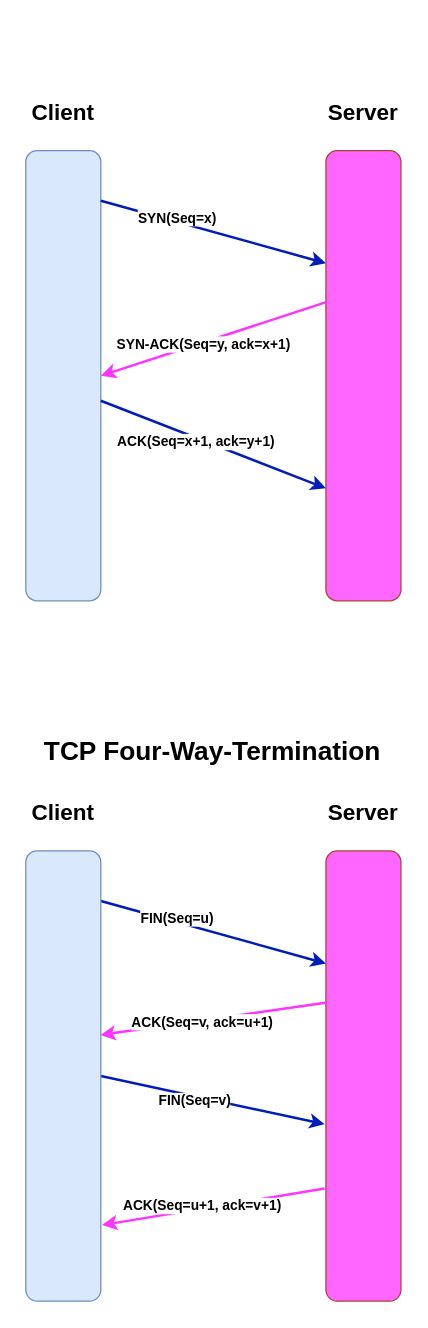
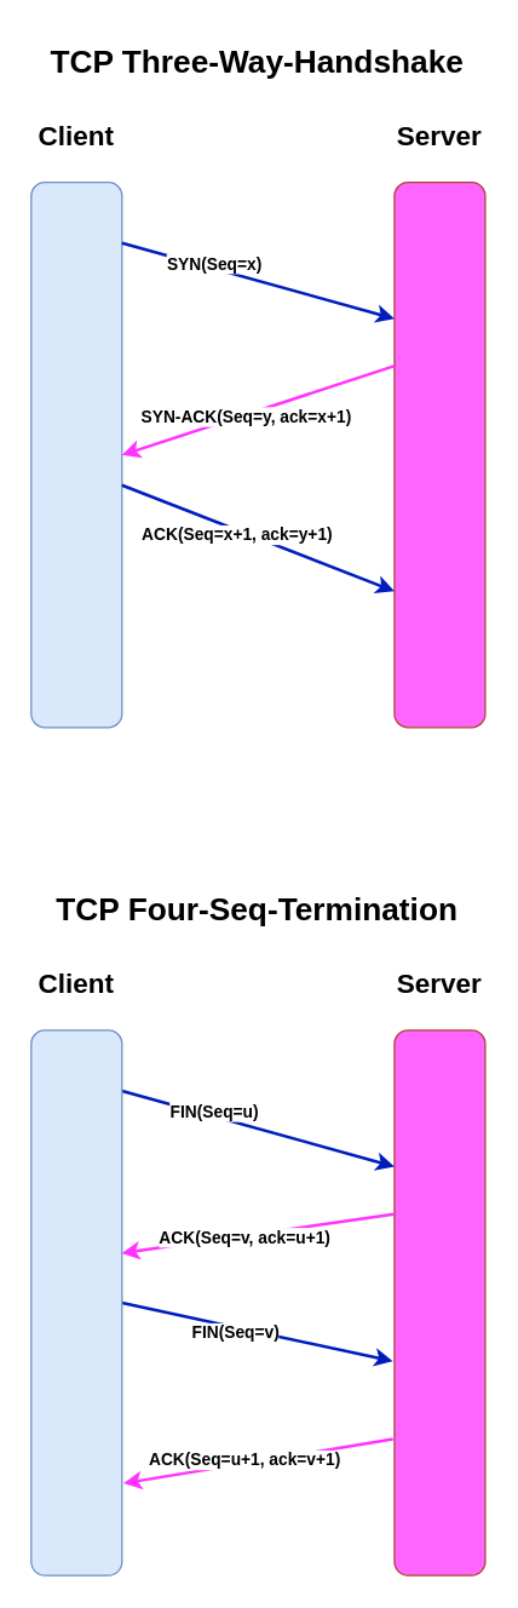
  <mxCell id="0" />
  <mxCell id="1" parent="0" />
  <mxCell id="2" value="" style="group" parent="1" vertex="1" connectable="0"><mxGeometry x="20" y="60" width="60" height="420" as="geometry" /></mxCell>
  <mxCell id="3" value="" style="rounded=1;whiteSpace=wrap;html=1;fillColor=#DAE8FC;strokeColor=#6c8ebf;" parent="2" vertex="1"><mxGeometry y="60" width="60" height="360" as="geometry" /></mxCell>
  <mxCell id="4" value="&lt;b&gt;Client&lt;/b&gt;" style="whiteSpace=wrap;html=1;rounded=1;fontSize=18;strokeColor=none;fillColor=none;" parent="2" vertex="1"><mxGeometry width="60" height="60" as="geometry" /></mxCell>
  <mxCell id="5" value="" style="group" parent="1" vertex="1" connectable="0"><mxGeometry x="260" y="60" width="60" height="420" as="geometry" /></mxCell>
  <mxCell id="6" value="" style="rounded=1;whiteSpace=wrap;html=1;fillColor=#FF66FF;strokeColor=#ae4132;" parent="5" vertex="1"><mxGeometry y="60" width="60" height="360" as="geometry" /></mxCell>
  <mxCell id="7" value="&lt;b&gt;Server&lt;/b&gt;" style="whiteSpace=wrap;html=1;rounded=1;fontSize=18;strokeColor=none;fillColor=none;" parent="5" vertex="1"><mxGeometry width="60" height="60" as="geometry" /></mxCell>
  <mxCell id="8" value="" style="edgeStyle=none;orthogonalLoop=1;jettySize=auto;html=1;rounded=0;strokeWidth=2;fillColor=#0050ef;strokeColor=#001DBC;entryX=0;entryY=0.25;entryDx=0;entryDy=0;" parent="1" target="6" edge="1"><mxGeometry width="80" relative="1" as="geometry"><mxPoint x="80" y="160" as="sourcePoint" /><mxPoint x="260" y="200" as="targetPoint" /><Array as="points" /></mxGeometry></mxCell>
  <mxCell id="9" value="&lt;b&gt;SYN(Seq=x)&lt;/b&gt;" style="edgeLabel;html=1;align=center;verticalAlign=middle;resizable=0;points=[];" parent="8" vertex="1" connectable="0"><mxGeometry x="-0.33" y="3" relative="1" as="geometry"><mxPoint x="-1" as="offset" /></mxGeometry></mxCell>
  <mxCell id="10" value="" style="edgeStyle=none;orthogonalLoop=1;jettySize=auto;html=1;rounded=0;entryX=1;entryY=0.5;entryDx=0;entryDy=0;strokeColor=#FF33FF;strokeWidth=2;exitX=-0.006;exitY=0.337;exitDx=0;exitDy=0;exitPerimeter=0;" parent="1" source="6" target="3" edge="1"><mxGeometry width="80" relative="1" as="geometry"><mxPoint x="258" y="250" as="sourcePoint" /><mxPoint x="390" y="260" as="targetPoint" /><Array as="points" /></mxGeometry></mxCell>
  <mxCell id="11" value="&lt;b&gt;SYN-ACK(Seq=y, ack=x+1)&lt;/b&gt;" style="edgeLabel;html=1;align=center;verticalAlign=middle;resizable=0;points=[];" parent="10" vertex="1" connectable="0"><mxGeometry x="0.101" y="1" relative="1" as="geometry"><mxPoint as="offset" /></mxGeometry></mxCell>
  <mxCell id="12" value="" style="edgeStyle=none;orthogonalLoop=1;jettySize=auto;html=1;rounded=0;entryX=0;entryY=0.75;entryDx=0;entryDy=0;fillColor=#0050ef;strokeColor=#001DBC;strokeWidth=2;" parent="1" target="6" edge="1"><mxGeometry width="80" relative="1" as="geometry"><mxPoint x="80" y="320" as="sourcePoint" /><mxPoint x="390" y="260" as="targetPoint" /><Array as="points" /></mxGeometry></mxCell>
  <mxCell id="13" value="&lt;b&gt;ACK(Seq=x+1, ack=y+1)&lt;/b&gt;" style="edgeLabel;html=1;align=center;verticalAlign=middle;resizable=0;points=[];" parent="12" vertex="1" connectable="0"><mxGeometry x="-0.155" y="-3" relative="1" as="geometry"><mxPoint as="offset" /></mxGeometry></mxCell>
+ <mxCell id="14" value="TCP Three-Way-Handshake" style="text;html=1;align=center;verticalAlign=middle;resizable=0;points=[];autosize=1;strokeColor=none;fillColor=none;fontSize=21;fontStyle=1" parent="1" vertex="1"><mxGeometry x="24" y="20" width="290" height="40" as="geometry" /></mxCell>
  <mxCell id="15" value="" style="group" parent="1" vertex="1" connectable="0"><mxGeometry x="260" y="620" width="60" height="420" as="geometry" /></mxCell>
  <mxCell id="16" value="" style="rounded=1;whiteSpace=wrap;html=1;fillColor=#FF66FF;strokeColor=#ae4132;" parent="15" vertex="1"><mxGeometry y="60" width="60" height="360" as="geometry" /></mxCell>
  <mxCell id="17" value="&lt;b&gt;Server&lt;/b&gt;" style="whiteSpace=wrap;html=1;rounded=1;fontSize=18;strokeColor=none;fillColor=none;" parent="15" vertex="1"><mxGeometry width="60" height="60" as="geometry" /></mxCell>
  <mxCell id="18" value="" style="edgeStyle=none;orthogonalLoop=1;jettySize=auto;html=1;rounded=0;strokeWidth=2;fillColor=#0050ef;strokeColor=#001DBC;entryX=0;entryY=0.25;entryDx=0;entryDy=0;" parent="1" target="16" edge="1"><mxGeometry width="80" relative="1" as="geometry"><mxPoint x="80" y="720" as="sourcePoint" /><mxPoint x="260" y="760" as="targetPoint" /><Array as="points" /></mxGeometry></mxCell>
  <mxCell id="19" value="&lt;b&gt;FIN(Seq=u)&lt;/b&gt;" style="edgeLabel;html=1;align=center;verticalAlign=middle;resizable=0;points=[];" parent="18" vertex="1" connectable="0"><mxGeometry x="-0.33" y="3" relative="1" as="geometry"><mxPoint x="-1" as="offset" /></mxGeometry></mxCell>
  <mxCell id="20" value="" style="edgeStyle=none;orthogonalLoop=1;jettySize=auto;html=1;rounded=0;strokeColor=#FF33FF;strokeWidth=2;exitX=-0.006;exitY=0.337;exitDx=0;exitDy=0;exitPerimeter=0;entryX=0.994;entryY=0.409;entryDx=0;entryDy=0;entryPerimeter=0;" parent="1" source="16" target="28" edge="1"><mxGeometry width="80" relative="1" as="geometry"><mxPoint x="258" y="810" as="sourcePoint" /><mxPoint x="86" y="820" as="targetPoint" /><Array as="points" /></mxGeometry></mxCell>
  <mxCell id="21" value="&lt;b&gt;ACK(Seq=v, ack=u+1)&lt;/b&gt;" style="edgeLabel;html=1;align=center;verticalAlign=middle;resizable=0;points=[];" parent="20" vertex="1" connectable="0"><mxGeometry x="0.101" y="1" relative="1" as="geometry"><mxPoint as="offset" /></mxGeometry></mxCell>
  <mxCell id="22" value="" style="edgeStyle=none;orthogonalLoop=1;jettySize=auto;html=1;rounded=0;entryX=-0.017;entryY=0.607;entryDx=0;entryDy=0;fillColor=#0050ef;strokeColor=#001DBC;strokeWidth=2;exitX=1;exitY=0.5;exitDx=0;exitDy=0;entryPerimeter=0;" parent="1" source="28" target="16" edge="1"><mxGeometry width="80" relative="1" as="geometry"><mxPoint x="80" y="880" as="sourcePoint" /><mxPoint x="390" y="820" as="targetPoint" /><Array as="points" /></mxGeometry></mxCell>
  <mxCell id="23" value="&lt;b&gt;FIN(Seq=v)&lt;/b&gt;" style="edgeLabel;html=1;align=center;verticalAlign=middle;resizable=0;points=[];" parent="22" vertex="1" connectable="0"><mxGeometry x="-0.155" y="-3" relative="1" as="geometry"><mxPoint as="offset" /></mxGeometry></mxCell>
- <mxCell id="24" value="TCP Four-Way-Termination" style="text;html=1;align=center;verticalAlign=middle;resizable=0;points=[];autosize=1;strokeColor=none;fillColor=none;fontSize=21;fontStyle=1" parent="1" vertex="1"><mxGeometry x="29" y="580" width="280" height="40" as="geometry" /></mxCell>
+ <mxCell id="24" value="TCP Four-Seq-Termination" style="text;html=1;align=center;verticalAlign=middle;resizable=0;points=[];autosize=1;strokeColor=none;fillColor=none;fontSize=21;fontStyle=1" parent="1" vertex="1"><mxGeometry x="29" y="580" width="280" height="40" as="geometry" /></mxCell>
  <mxCell id="25" value="" style="edgeStyle=none;orthogonalLoop=1;jettySize=auto;html=1;rounded=0;entryX=1.017;entryY=0.831;entryDx=0;entryDy=0;entryPerimeter=0;fontColor=#FF33FF;strokeWidth=2;strokeColor=#FF33FF;" parent="1" target="28" edge="1"><mxGeometry width="80" relative="1" as="geometry"><mxPoint x="259" y="950" as="sourcePoint" /><mxPoint x="246" y="830" as="targetPoint" /><Array as="points" /></mxGeometry></mxCell>
  <mxCell id="26" value="&lt;b&gt;ACK(Seq=u+1, ack=v+1)&lt;/b&gt;" style="edgeLabel;html=1;align=center;verticalAlign=middle;resizable=0;points=[];" parent="25" vertex="1" connectable="0"><mxGeometry x="0.096" y="-3" relative="1" as="geometry"><mxPoint as="offset" /></mxGeometry></mxCell>
  <mxCell id="27" value="" style="group" parent="1" vertex="1" connectable="0"><mxGeometry x="20" y="620" width="60" height="420" as="geometry" /></mxCell>
  <mxCell id="28" value="" style="rounded=1;whiteSpace=wrap;html=1;fillColor=#DAE8FC;strokeColor=#6c8ebf;" parent="27" vertex="1"><mxGeometry y="60" width="60" height="360" as="geometry" /></mxCell>
  <mxCell id="29" value="&lt;b&gt;Client&lt;/b&gt;" style="whiteSpace=wrap;html=1;rounded=1;fontSize=18;strokeColor=none;fillColor=none;" parent="27" vertex="1"><mxGeometry width="60" height="60" as="geometry" /></mxCell>
